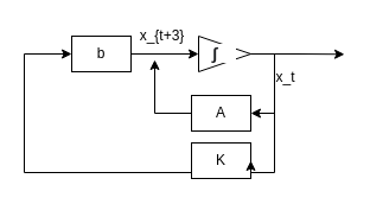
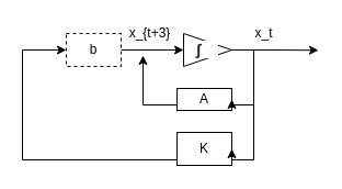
  <mxCell id="0" />
  <mxCell id="1" parent="0" />
  <mxCell id="2" style="edgeStyle=orthogonalEdgeStyle;rounded=0;orthogonalLoop=1;jettySize=auto;html=1;" edge="1" parent="1" source="3"><mxGeometry relative="1" as="geometry"><mxPoint x="130" y="50" as="targetPoint" /><Array as="points"><mxPoint x="130" y="95" /></Array></mxGeometry></mxCell>
- <mxCell id="3" value="A" style="whiteSpace=wrap;html=1;" vertex="1" parent="1"><mxGeometry x="161" y="80" width="50" height="30" as="geometry" /></mxCell>
+ <mxCell id="3" value="A" style="whiteSpace=wrap;html=1;" vertex="1" parent="1"><mxGeometry x="161" y="80" width="50" height="20" as="geometry" /></mxCell>
  <mxCell id="4" style="edgeStyle=orthogonalEdgeStyle;rounded=0;orthogonalLoop=1;jettySize=auto;html=1;entryX=0;entryY=0.5;entryDx=0;entryDy=0;" edge="1" parent="1" source="5" target="11"><mxGeometry relative="1" as="geometry" /></mxCell>
- <mxCell id="5" value="b" style="whiteSpace=wrap;html=1;" vertex="1" parent="1"><mxGeometry x="60" y="30" width="50" height="30" as="geometry" /></mxCell>
+ <mxCell id="5" value="b" style="whiteSpace=wrap;html=1;dashed=1;" vertex="1" parent="1"><mxGeometry x="60" y="30" width="50" height="30" as="geometry" /></mxCell>
  <mxCell id="6" style="edgeStyle=orthogonalEdgeStyle;rounded=0;orthogonalLoop=1;jettySize=auto;html=1;entryX=0;entryY=0.5;entryDx=0;entryDy=0;" edge="1" parent="1" source="7" target="5"><mxGeometry relative="1" as="geometry"><Array as="points"><mxPoint x="20" y="145" /><mxPoint x="20" y="45" /></Array></mxGeometry></mxCell>
  <mxCell id="7" value="K" style="whiteSpace=wrap;html=1;" vertex="1" parent="1"><mxGeometry x="161" y="120" width="50" height="30" as="geometry" /></mxCell>
  <mxCell id="8" style="edgeStyle=orthogonalEdgeStyle;rounded=0;orthogonalLoop=1;jettySize=auto;html=1;exitX=1;exitY=0.5;exitDx=0;exitDy=0;" edge="1" parent="1" source="11"><mxGeometry relative="1" as="geometry"><mxPoint x="290" y="45.286" as="targetPoint" /></mxGeometry></mxCell>
  <mxCell id="9" style="edgeStyle=orthogonalEdgeStyle;rounded=0;orthogonalLoop=1;jettySize=auto;html=1;entryX=1;entryY=0.5;entryDx=0;entryDy=0;" edge="1" parent="1" source="11" target="3"><mxGeometry relative="1" as="geometry"><Array as="points"><mxPoint x="231" y="45" /><mxPoint x="231" y="95" /></Array></mxGeometry></mxCell>
  <mxCell id="10" style="edgeStyle=orthogonalEdgeStyle;rounded=0;orthogonalLoop=1;jettySize=auto;html=1;entryX=1;entryY=0.5;entryDx=0;entryDy=0;" edge="1" parent="1" source="11" target="7"><mxGeometry relative="1" as="geometry"><Array as="points"><mxPoint x="231" y="45" /><mxPoint x="231" y="145" /></Array></mxGeometry></mxCell>
  <mxCell id="11" value="&lt;b style=&quot;color: rgb(32 , 33 , 36) ; font-family: &amp;#34;arial&amp;#34; , sans-serif ; font-size: 14px ; text-align: left ; background-color: rgb(255 , 255 , 255)&quot;&gt;∫&amp;nbsp; &amp;nbsp;&amp;nbsp;&lt;/b&gt;" style="triangle;whiteSpace=wrap;html=1;" vertex="1" parent="1"><mxGeometry x="167" y="30" width="44" height="30" as="geometry" /></mxCell>
  <mxCell id="12" value="x_{t+3}" style="text;html=1;align=center;verticalAlign=middle;resizable=0;points=[];autosize=1;strokeColor=none;" vertex="1" parent="1"><mxGeometry x="111" y="20" width="50" height="20" as="geometry" /></mxCell>
- <mxCell id="13" value="x_t" style="text;html=1;align=center;verticalAlign=middle;resizable=0;points=[];autosize=1;strokeColor=none;" vertex="1" parent="1"><mxGeometry x="225" y="55" width="30" height="20" as="geometry" /></mxCell>
+ <mxCell id="13" value="x_t" style="text;html=1;align=center;verticalAlign=middle;resizable=0;points=[];autosize=1;strokeColor=none;" vertex="1" parent="1"><mxGeometry x="225" y="20" width="30" height="20" as="geometry" /></mxCell>
